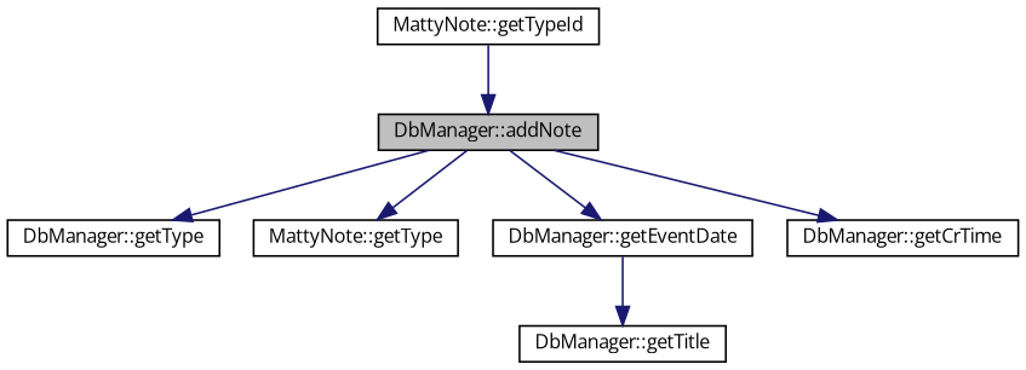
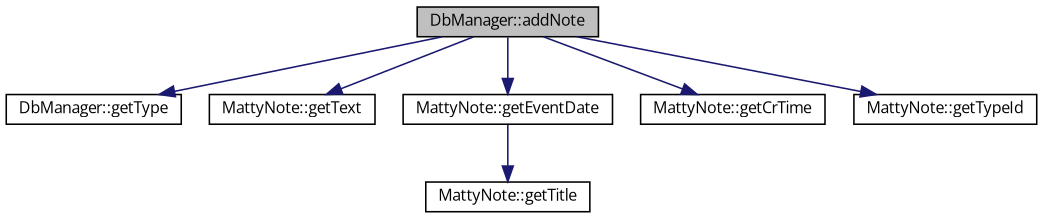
  digraph {
    fontname="Open Sans"
    rankdir=TB
    node [color=black fillcolor=white fontname="Open Sans" fontsize=10 shape=record style=filled]
    edge [color=midnightblue fontname="Open Sans" fontsize=10 labelfontname=Helvetica labelfontsize=10 style=solid]
    n1 [fillcolor=grey75 fontcolor=black height=0.2 label="DbManager::addNote" width=0.4]
    n2 [height=0.2 label="DbManager::getType" width=0.4]
-   n3 [height=0.2 label="MattyNote::getType" width=0.4]
-   n4 [height=0.2 label="DbManager::getEventDate" width=0.4]
-   n5 [height=0.2 label="DbManager::getCrTime" width=0.4]
+   n3 [height=0.2 label="MattyNote::getText" width=0.4]
+   n4 [height=0.2 label="MattyNote::getEventDate" width=0.4]
+   n5 [height=0.2 label="MattyNote::getCrTime" width=0.4]
    n6 [height=0.2 label="MattyNote::getTypeId" width=0.4]
-   n7 [height=0.2 label="DbManager::getTitle" width=0.4]
+   n7 [height=0.2 label="MattyNote::getTitle" width=0.4]
    n1 -> n2
    n1 -> n3
    n1 -> n4
    n1 -> n5
-   n6 -> n1
+   n1 -> n6
    n4 -> n7
  }
